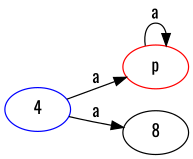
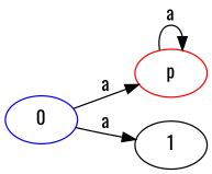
  digraph {
    fontname=Oswald
    rankdir=LR
    node [fontname=Oswald]
    edge [fontname=Oswald]
    p [color=red]
-   0 [color=blue label=4]
-   1 [label=8]
+   0 [color=blue]
+   1
    p -> p [label=a]
    0 -> p [label=a]
    0 -> 1 [label=a]
  }
